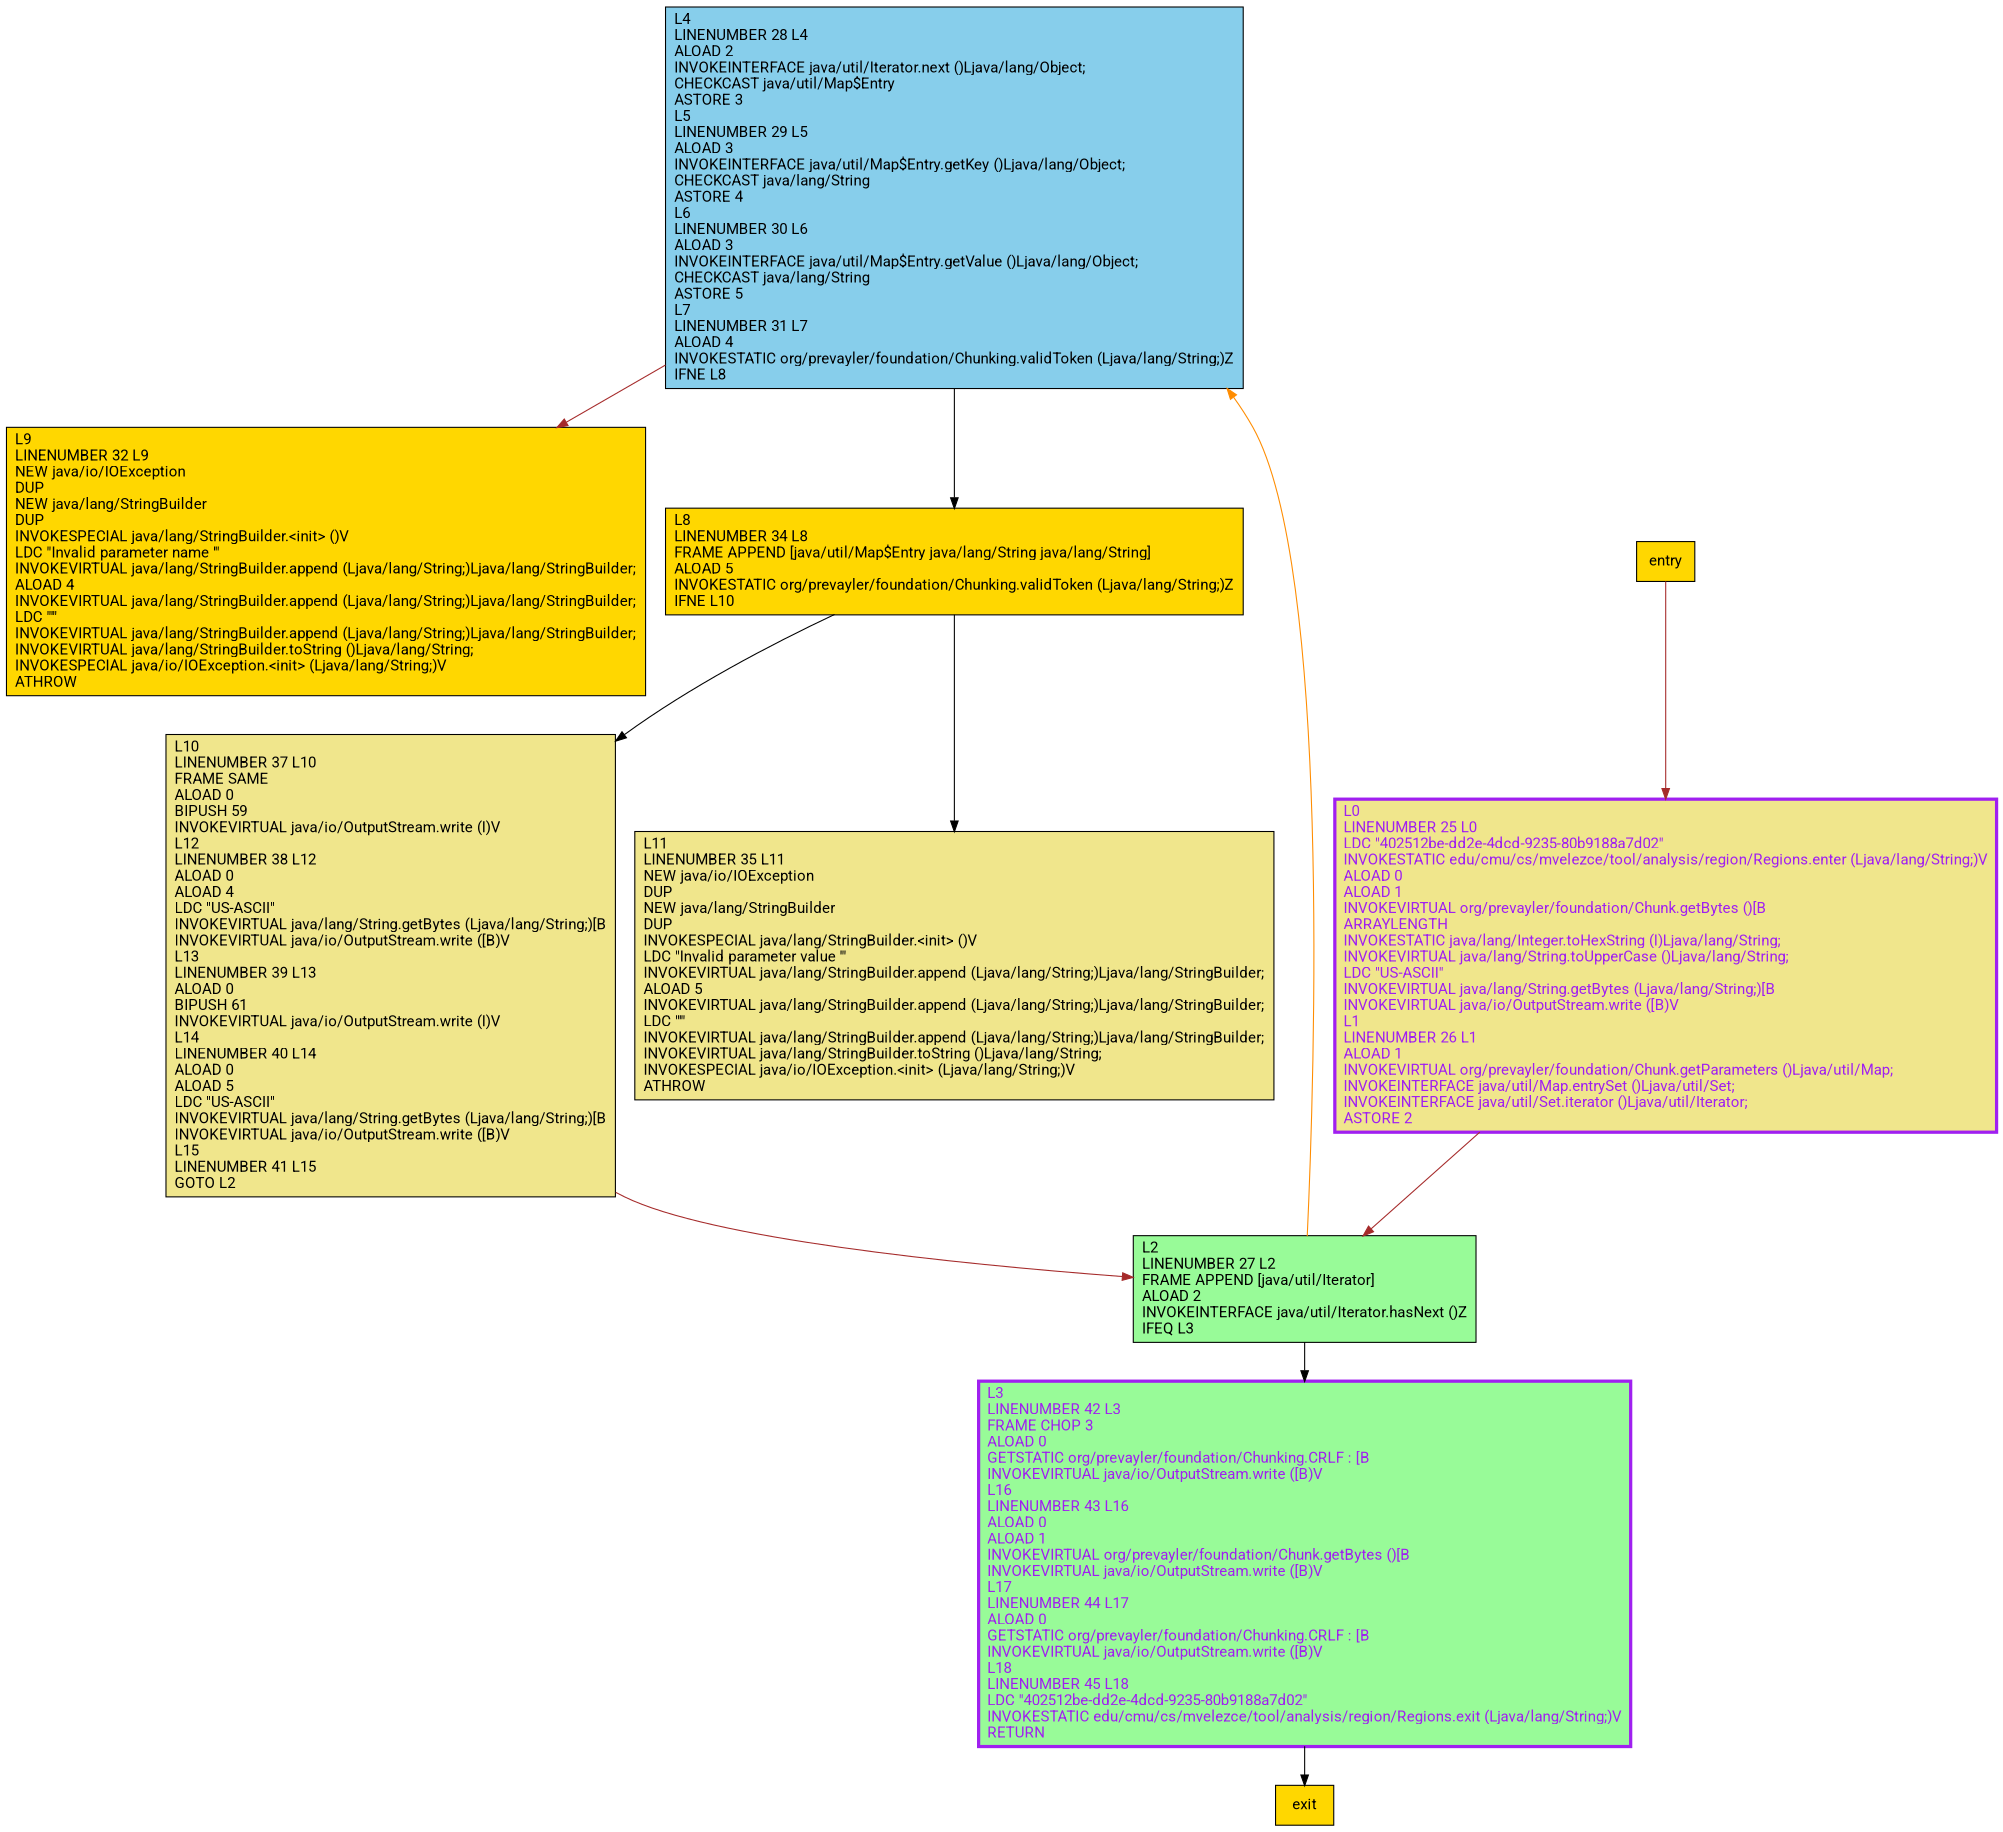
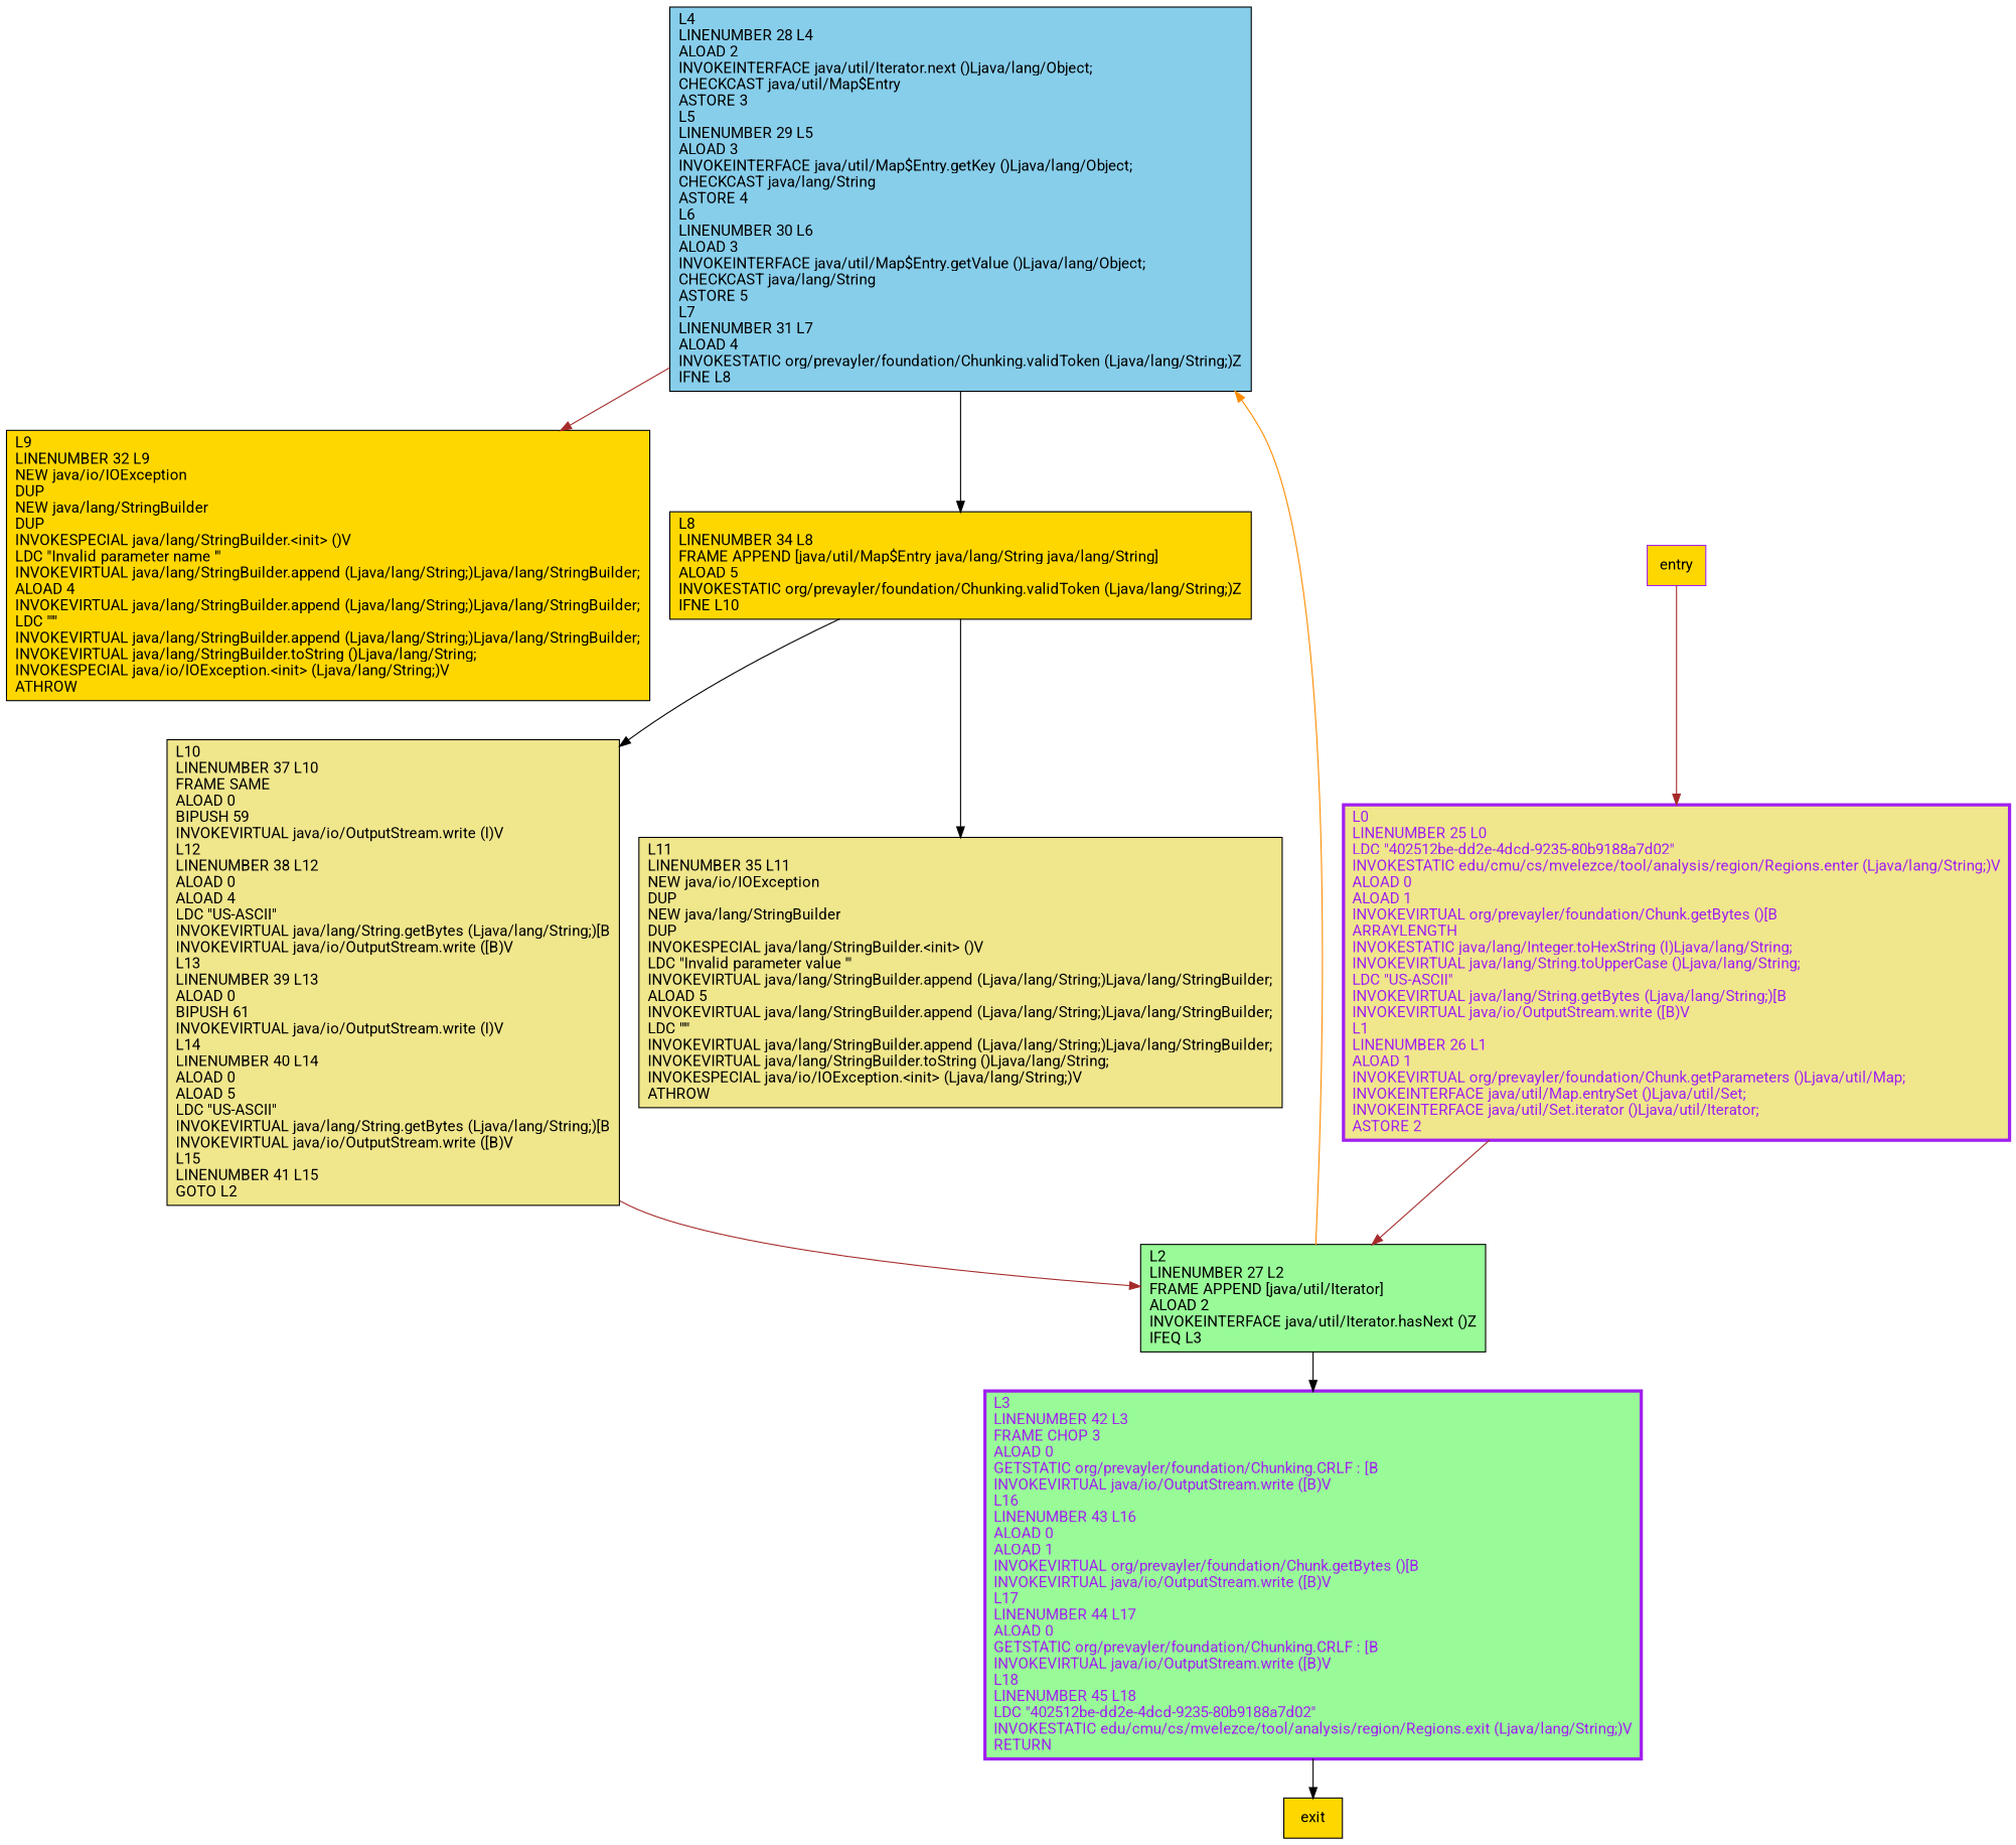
  digraph {
    fontname=Roboto
    node [shape=record style=filled fillcolor=gold fontname=Roboto]
    edge [color=black fontname=Roboto]
    n1 [label="L9\lLINENUMBER 32 L9\lNEW java/io/IOException\lDUP\lNEW java/lang/StringBuilder\lDUP\lINVOKESPECIAL java/lang/StringBuilder.\<init\> ()V\lLDC \"Invalid parameter name '\"\lINVOKEVIRTUAL java/lang/StringBuilder.append (Ljava/lang/String;)Ljava/lang/StringBuilder;\lALOAD 4\lINVOKEVIRTUAL java/lang/StringBuilder.append (Ljava/lang/String;)Ljava/lang/StringBuilder;\lLDC \"'\"\lINVOKEVIRTUAL java/lang/StringBuilder.append (Ljava/lang/String;)Ljava/lang/StringBuilder;\lINVOKEVIRTUAL java/lang/StringBuilder.toString ()Ljava/lang/String;\lINVOKESPECIAL java/io/IOException.\<init\> (Ljava/lang/String;)V\lATHROW\l"]
    n2 [label="L4\lLINENUMBER 28 L4\lALOAD 2\lINVOKEINTERFACE java/util/Iterator.next ()Ljava/lang/Object;\lCHECKCAST java/util/Map$Entry\lASTORE 3\lL5\lLINENUMBER 29 L5\lALOAD 3\lINVOKEINTERFACE java/util/Map$Entry.getKey ()Ljava/lang/Object;\lCHECKCAST java/lang/String\lASTORE 4\lL6\lLINENUMBER 30 L6\lALOAD 3\lINVOKEINTERFACE java/util/Map$Entry.getValue ()Ljava/lang/Object;\lCHECKCAST java/lang/String\lASTORE 5\lL7\lLINENUMBER 31 L7\lALOAD 4\lINVOKESTATIC org/prevayler/foundation/Chunking.validToken (Ljava/lang/String;)Z\lIFNE L8\l" fillcolor=skyblue]
    n3 [label="L8\lLINENUMBER 34 L8\lFRAME APPEND [java/util/Map$Entry java/lang/String java/lang/String]\lALOAD 5\lINVOKESTATIC org/prevayler/foundation/Chunking.validToken (Ljava/lang/String;)Z\lIFNE L10\l"]
    n4 [color=purple fontcolor=purple label="L3\lLINENUMBER 42 L3\lFRAME CHOP 3\lALOAD 0\lGETSTATIC org/prevayler/foundation/Chunking.CRLF : [B\lINVOKEVIRTUAL java/io/OutputStream.write ([B)V\lL16\lLINENUMBER 43 L16\lALOAD 0\lALOAD 1\lINVOKEVIRTUAL org/prevayler/foundation/Chunk.getBytes ()[B\lINVOKEVIRTUAL java/io/OutputStream.write ([B)V\lL17\lLINENUMBER 44 L17\lALOAD 0\lGETSTATIC org/prevayler/foundation/Chunking.CRLF : [B\lINVOKEVIRTUAL java/io/OutputStream.write ([B)V\lL18\lLINENUMBER 45 L18\lLDC \"402512be-dd2e-4dcd-9235-80b9188a7d02\"\lINVOKESTATIC edu/cmu/cs/mvelezce/tool/analysis/region/Regions.exit (Ljava/lang/String;)V\lRETURN\l" penwidth=3 fillcolor=palegreen]
    exit
    n6 [label="L10\lLINENUMBER 37 L10\lFRAME SAME\lALOAD 0\lBIPUSH 59\lINVOKEVIRTUAL java/io/OutputStream.write (I)V\lL12\lLINENUMBER 38 L12\lALOAD 0\lALOAD 4\lLDC \"US-ASCII\"\lINVOKEVIRTUAL java/lang/String.getBytes (Ljava/lang/String;)[B\lINVOKEVIRTUAL java/io/OutputStream.write ([B)V\lL13\lLINENUMBER 39 L13\lALOAD 0\lBIPUSH 61\lINVOKEVIRTUAL java/io/OutputStream.write (I)V\lL14\lLINENUMBER 40 L14\lALOAD 0\lALOAD 5\lLDC \"US-ASCII\"\lINVOKEVIRTUAL java/lang/String.getBytes (Ljava/lang/String;)[B\lINVOKEVIRTUAL java/io/OutputStream.write ([B)V\lL15\lLINENUMBER 41 L15\lGOTO L2\l" fillcolor=khaki]
    n7 [label="L11\lLINENUMBER 35 L11\lNEW java/io/IOException\lDUP\lNEW java/lang/StringBuilder\lDUP\lINVOKESPECIAL java/lang/StringBuilder.\<init\> ()V\lLDC \"Invalid parameter value '\"\lINVOKEVIRTUAL java/lang/StringBuilder.append (Ljava/lang/String;)Ljava/lang/StringBuilder;\lALOAD 5\lINVOKEVIRTUAL java/lang/StringBuilder.append (Ljava/lang/String;)Ljava/lang/StringBuilder;\lLDC \"'\"\lINVOKEVIRTUAL java/lang/StringBuilder.append (Ljava/lang/String;)Ljava/lang/StringBuilder;\lINVOKEVIRTUAL java/lang/StringBuilder.toString ()Ljava/lang/String;\lINVOKESPECIAL java/io/IOException.\<init\> (Ljava/lang/String;)V\lATHROW\l" fillcolor=khaki]
    n8 [label="L2\lLINENUMBER 27 L2\lFRAME APPEND [java/util/Iterator]\lALOAD 2\lINVOKEINTERFACE java/util/Iterator.hasNext ()Z\lIFEQ L3\l" fillcolor=palegreen]
    n9 [color=purple fontcolor=purple label="L0\lLINENUMBER 25 L0\lLDC \"402512be-dd2e-4dcd-9235-80b9188a7d02\"\lINVOKESTATIC edu/cmu/cs/mvelezce/tool/analysis/region/Regions.enter (Ljava/lang/String;)V\lALOAD 0\lALOAD 1\lINVOKEVIRTUAL org/prevayler/foundation/Chunk.getBytes ()[B\lARRAYLENGTH\lINVOKESTATIC java/lang/Integer.toHexString (I)Ljava/lang/String;\lINVOKEVIRTUAL java/lang/String.toUpperCase ()Ljava/lang/String;\lLDC \"US-ASCII\"\lINVOKEVIRTUAL java/lang/String.getBytes (Ljava/lang/String;)[B\lINVOKEVIRTUAL java/io/OutputStream.write ([B)V\lL1\lLINENUMBER 26 L1\lALOAD 1\lINVOKEVIRTUAL org/prevayler/foundation/Chunk.getParameters ()Ljava/util/Map;\lINVOKEINTERFACE java/util/Map.entrySet ()Ljava/util/Set;\lINVOKEINTERFACE java/util/Set.iterator ()Ljava/util/Iterator;\lASTORE 2\l" penwidth=3 fillcolor=khaki]
-   entry
+   entry [color=purple]
    n2 -> n1 [color=brown]
    n2 -> n3
    n3 -> n6
    n3 -> n7
    n4 -> exit
    n6 -> n8 [color=brown]
    n8 -> n2 [color=darkorange]
    n8 -> n4
    n9 -> n8 [color=brown]
    entry -> n9 [color=brown]
  }
